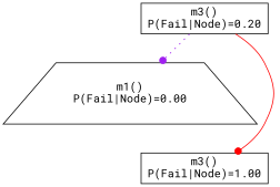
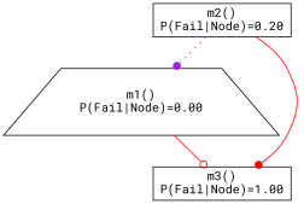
  digraph {
    fontname="Roboto Mono"
    node [fontname="Roboto Mono" shape=box]
    edge [arrowhead=dot color=red fontname="Roboto Mono" style=solid]
    n1 [label="m1()\nP(Fail|Node)=0.00" shape=trapezium]
    n2 [label="m3()\nP(Fail|Node)=1.00"]
-   n3 [label="m3()\nP(Fail|Node)=0.20"]
+   n3 [label="m2()\nP(Fail|Node)=0.20"]
+   n1 -> n2 [arrowhead=odot]
    n3 -> n1 [color=purple style=dotted]
    n3 -> n2
  }
